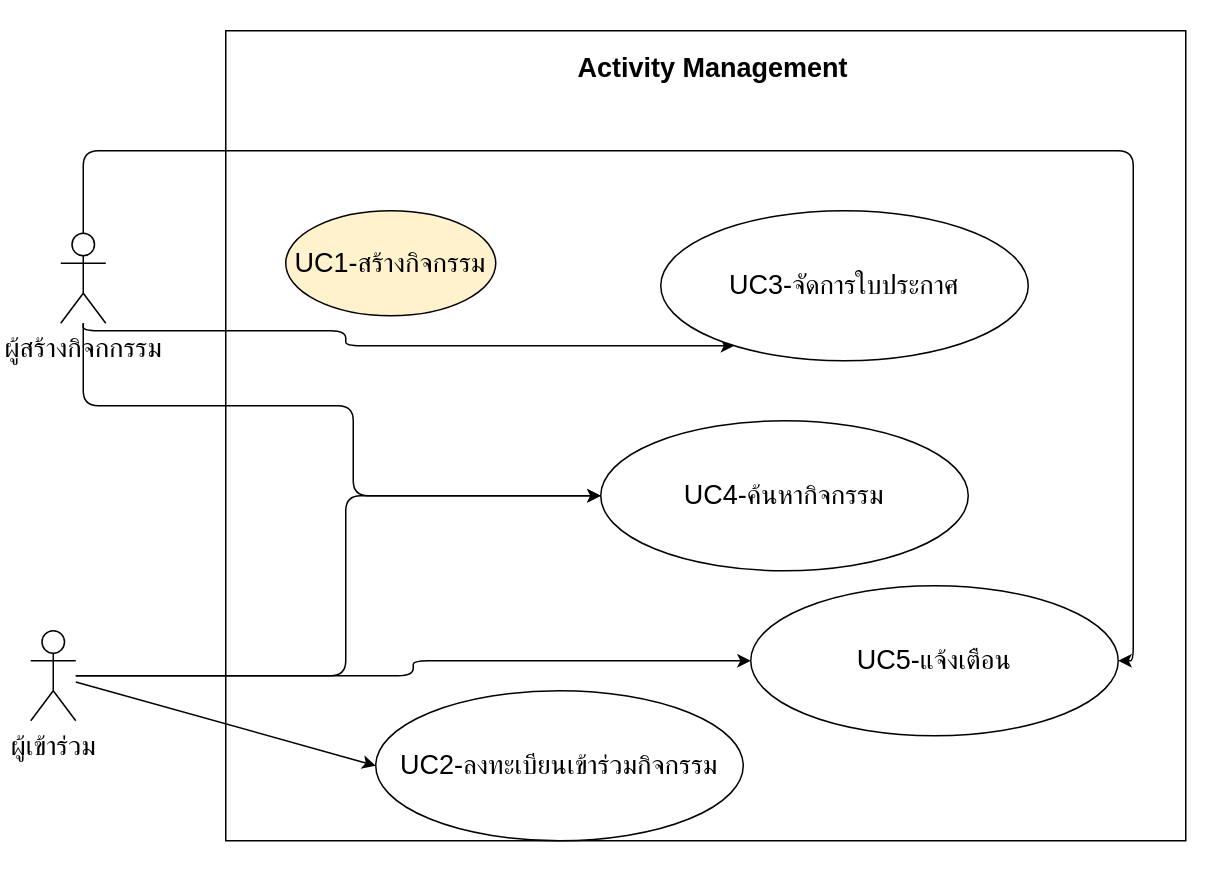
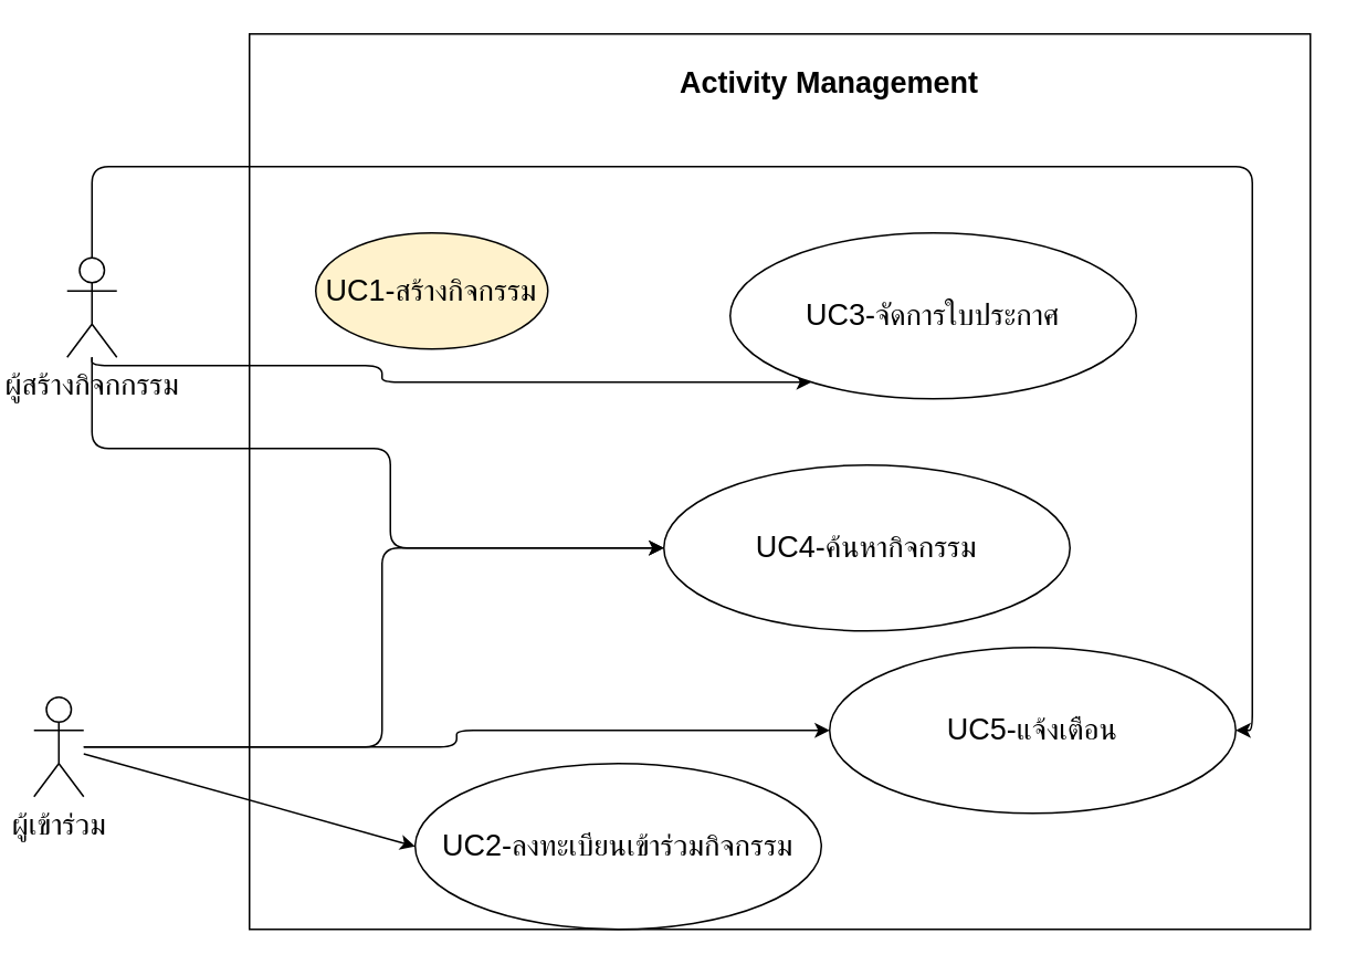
  <mxCell id="0" />
  <mxCell id="1" parent="0" />
  <mxCell id="2" value="" style="rounded=0;whiteSpace=wrap;html=1;" parent="1" vertex="1"><mxGeometry x="150" y="20" width="640" height="540" as="geometry" /></mxCell>
- <mxCell id="3" value="Activity Management" style="text;html=1;strokeColor=none;fillColor=none;align=center;verticalAlign=middle;whiteSpace=wrap;rounded=0;fontSize=18;fontStyle=1" parent="1" vertex="1"><mxGeometry x="370" y="30" width="210" height="30" as="geometry" /></mxCell>
+ <mxCell id="3" value="Activity Management" style="text;html=1;strokeColor=none;fillColor=none;align=center;verticalAlign=middle;whiteSpace=wrap;rounded=0;fontSize=18;fontStyle=1" parent="1" vertex="1"><mxGeometry x="395" y="35" width="210" height="30" as="geometry" /></mxCell>
  <mxCell id="4" style="edgeStyle=orthogonalEdgeStyle;html=1;" edge="1" parent="1" source="7" target="14"><mxGeometry relative="1" as="geometry"><Array as="points"><mxPoint x="55" y="220" /><mxPoint x="230" y="220" /><mxPoint x="230" y="230" /></Array></mxGeometry></mxCell>
  <mxCell id="5" style="edgeStyle=orthogonalEdgeStyle;html=1;entryX=0;entryY=0.5;entryDx=0;entryDy=0;" edge="1" parent="1" source="7" target="15"><mxGeometry relative="1" as="geometry"><Array as="points"><mxPoint x="55" y="270" /><mxPoint x="235" y="270" /><mxPoint x="235" y="330" /></Array></mxGeometry></mxCell>
  <mxCell id="6" style="edgeStyle=orthogonalEdgeStyle;html=1;entryX=1;entryY=0.5;entryDx=0;entryDy=0;" edge="1" parent="1" source="7" target="16"><mxGeometry relative="1" as="geometry"><Array as="points"><mxPoint x="55" y="100" /><mxPoint x="755" y="100" /><mxPoint x="755" y="440" /></Array></mxGeometry></mxCell>
  <mxCell id="7" value="ผู้สร้างกิจกกรรม" style="shape=umlActor;verticalLabelPosition=bottom;verticalAlign=top;html=1;outlineConnect=0;fontSize=18;" parent="1" vertex="1"><mxGeometry x="40" y="155" width="30" height="60" as="geometry" /></mxCell>
  <mxCell id="8" style="edgeStyle=none;html=1;entryX=0;entryY=0.5;entryDx=0;entryDy=0;" edge="1" parent="1" source="11" target="13"><mxGeometry relative="1" as="geometry" /></mxCell>
  <mxCell id="9" style="edgeStyle=orthogonalEdgeStyle;html=1;" edge="1" parent="1" source="11"><mxGeometry relative="1" as="geometry"><mxPoint x="400" y="330" as="targetPoint" /><Array as="points"><mxPoint x="230" y="450" /><mxPoint x="230" y="330" /></Array></mxGeometry></mxCell>
  <mxCell id="10" style="edgeStyle=orthogonalEdgeStyle;html=1;" edge="1" parent="1" source="11" target="16"><mxGeometry relative="1" as="geometry" /></mxCell>
  <mxCell id="11" value="ผู้เข้าร่วม" style="shape=umlActor;verticalLabelPosition=bottom;verticalAlign=top;html=1;outlineConnect=0;fontSize=18;" parent="1" vertex="1"><mxGeometry x="20" y="420" width="30" height="60" as="geometry" /></mxCell>
  <mxCell id="12" value="UC1-สร้างกิจกรรม" style="ellipse;whiteSpace=wrap;html=1;fontSize=18;fillColor=#fff2cc;" parent="1" vertex="1"><mxGeometry x="190" y="140" width="140" height="70" as="geometry" /></mxCell>
  <mxCell id="13" value="UC2-ลงทะเบียนเข้าร่วมกิจกรรม&lt;span style=&quot;color: rgba(0, 0, 0, 0); font-family: monospace; font-size: 0px; text-align: start;&quot;&gt;%3CmxGraphModel%3E%3Croot%3E%3CmxCell%20id%3D%220%22%2F%3E%3CmxCell%20id%3D%221%22%20parent%3D%220%22%2F%3E%3CmxCell%20id%3D%222%22%20value%3D%22UC1-%E0%B8%AA%E0%B8%A3%E0%B9%89%E0%B8%B2%E0%B8%87%E0%B8%81%E0%B8%B4%E0%B8%88%E0%B8%81%E0%B8%A3%E0%B8%A3%E0%B8%A1%22%20style%3D%22ellipse%3BwhiteSpace%3Dwrap%3Bhtml%3D1%3BfontSize%3D18%3B%22%20vertex%3D%221%22%20parent%3D%221%22%3E%3CmxGeometry%20x%3D%22270%22%20y%3D%22150%22%20width%3D%22140%22%20height%3D%2270%22%20as%3D%22geometry%22%2F%3E%3C%2FmxCell%3E%3C%2Froot%3E%3C%2FmxGraphModel%3E]'&lt;/span&gt;" style="ellipse;whiteSpace=wrap;html=1;fontSize=18;" vertex="1" parent="1"><mxGeometry x="250" y="460" width="245" height="100" as="geometry" /></mxCell>
  <mxCell id="14" value="UC3-จัดการใบประกาศ&lt;span style=&quot;color: rgba(0, 0, 0, 0); font-family: monospace; font-size: 0px; text-align: start;&quot;&gt;%3CmxGraphModel%3E%3Croot%3E%3CmxCell%20id%3D%220%22%2F%3E%3CmxCell%20id%3D%221%22%20parent%3D%220%22%2F%3E%3CmxCell%20id%3D%222%22%20value%3D%22UC1-%E0%B8%AA%E0%B8%A3%E0%B9%89%E0%B8%B2%E0%B8%87%E0%B8%81%E0%B8%B4%E0%B8%88%E0%B8%81%E0%B8%A3%E0%B8%A3%E0%B8%A1%22%20style%3D%22ellipse%3BwhiteSpace%3Dwrap%3Bhtml%3D1%3BfontSize%3D18%3B%22%20vertex%3D%221%22%20parent%3D%221%22%3E%3CmxGeometry%20x%3D%22270%22%20y%3D%22150%22%20width%3D%22140%22%20height%3D%2270%22%20as%3D%22geometry%22%2F%3E%3C%2FmxCell%3E%3C%2Froot%3E%3C%2FmxGraphModel%3E]'&lt;/span&gt;" style="ellipse;whiteSpace=wrap;html=1;fontSize=18;" vertex="1" parent="1"><mxGeometry x="440" y="140" width="245" height="100" as="geometry" /></mxCell>
  <mxCell id="15" value="UC4-ค้นหากิจกรรม&lt;span style=&quot;color: rgba(0, 0, 0, 0); font-family: monospace; font-size: 0px; text-align: start;&quot;&gt;3CmxGraphModel%3E%3Croot%3E%3CmxCell%20id%3D%220%22%2F%3E%3CmxCell%20id%3D%221%22%20parent%3D%220%22%2F%3E%3CmxCell%20id%3D%222%22%20value%3D%22UC1-%E0%B8%AA%E0%B8%A3%E0%B9%89%E0%B8%B2%E0%B8%87%E0%B8%81%E0%B8%B4%E0%B8%88%E0%B8%81%E0%B8%A3%E0%B8%A3%E0%B8%A1%22%20style%3D%22ellipse%3BwhiteSpace%3Dwrap%3Bhtml%3D1%3BfontSize%3D18%3B%22%20vertex%3D%221%22%20parent%3D%221%22%3E%3CmxGeometry%20x%3D%22270%22%20y%3D%22150%22%20width%3D%22140%22%20height%3D%2270%22%20as%3D%22geometry%22%2F%3E%3C%2FmxCell%3E%3C%2Froot%3E%3C%2FmxGraphModel%3E]'&lt;/span&gt;" style="ellipse;whiteSpace=wrap;html=1;fontSize=18;" vertex="1" parent="1"><mxGeometry x="400" y="280" width="245" height="100" as="geometry" /></mxCell>
  <mxCell id="16" value="UC5-แจ้งเตือน&lt;span style=&quot;color: rgba(0, 0, 0, 0); font-family: monospace; font-size: 0px; text-align: start;&quot;&gt;3CmxGraphModel%3E%3Croot%3E%3CmxCell%20id%3D%220%22%2F%3E%3CmxCell%20id%3D%221%22%20parent%3D%220%22%2F%3E%3CmxCell%20id%3D%222%22%20value%3D%22UC1-%E0%B8%AA%E0%B8%A3%E0%B9%89%E0%B8%B2%E0%B8%87%E0%B8%81%E0%B8%B4%E0%B8%88%E0%B8%81%E0%B8%A3%E0%B8%A3%E0%B8%A1%22%20style%3D%22ellipse%3BwhiteSpace%3Dwrap%3Bhtml%3D1%3BfontSize%3D18%3B%22%20vertex%3D%221%22%20parent%3D%221%22%3E%3CmxGeometry%20x%3D%22270%22%20y%3D%22150%22%20width%3D%22140%22%20height%3D%2270%22%20as%3D%22geometry%22%2F%3E%3C%2FmxCell%3E%3C%2Froot%3E%3C%2FmxGraphModel%3E]'&lt;/span&gt;" style="ellipse;whiteSpace=wrap;html=1;fontSize=18;" vertex="1" parent="1"><mxGeometry x="500" y="390" width="245" height="100" as="geometry" /></mxCell>
